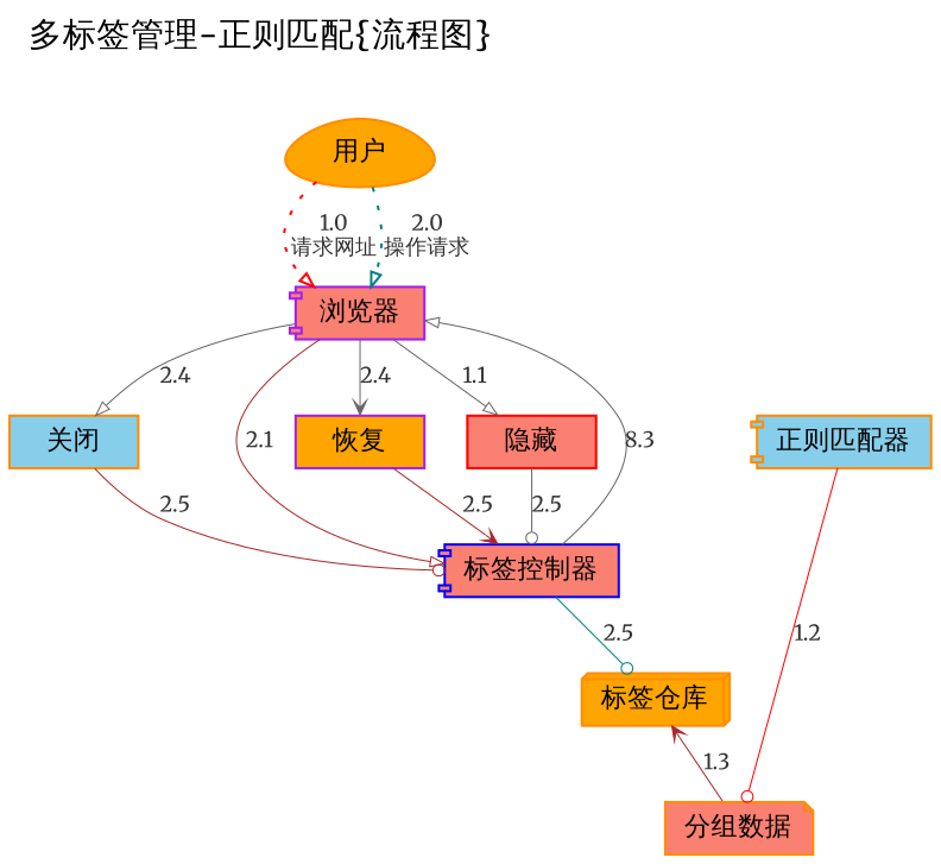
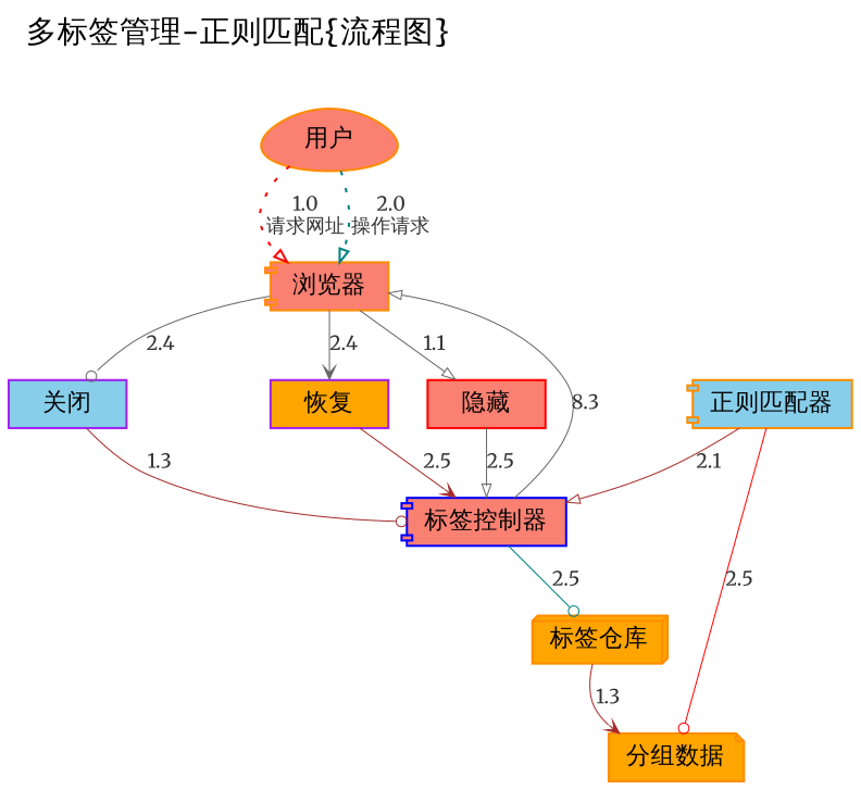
  digraph {
    fontname=Merriweather
    fontsize=14.0
    label="多标签管理-正则匹配{流程图}"
    labeljust=l
    labelloc=t
    rankdir=TB
    ranksep=0.3
    node [color=darkorange fillcolor=salmon fontname=Merriweather fontsize=11.0 shape=component style=filled]
    edge [arrowhead=onormal arrowsize=0.6 arrowtail=none color=gray40 fontcolor="#333333" fontname=Merriweather fontsize=9.0 style="setlinewidth(0.5)"]
-   n1 [fillcolor=orange height=0.3 label="用户" shape=egg]
-   n2 [color=purple height=0.3 label="浏览器"]
-   n3 [fillcolor=skyblue height=0.3 label="关闭" shape=box]
+   n1 [height=0.3 label="用户" shape=egg]
+   n2 [height=0.3 label="浏览器"]
+   n3 [color=purple fillcolor=skyblue height=0.3 label="关闭" shape=box]
    n4 [color=blue height=0.3 label="标签控制器"]
    n5 [color=purple fillcolor=orange height=0.3 label="恢复" shape=box]
    n6 [color=red height=0.3 label="隐藏" shape=box]
    n7 [fillcolor=orange height=0.3 label="标签仓库" shape=box3d]
    n8 [fillcolor=skyblue height=0.3 label="正则匹配器"]
-   n9 [height=0.3 label="分组数据" shape=note]
+   n9 [fillcolor=orange height=0.3 label="分组数据" shape=note]
    n1 -> n2 [color=red label="1.0\n请求网址" style=dotted]
    n1 -> n2 [color=teal label="2.0\n操作请求" style=dotted]
-   n2 -> n3 [label=2.4]
-   n2 -> n4 [color=brown label=2.1]
+   n2 -> n3 [arrowhead=odot label=2.4]
+   n8 -> n4 [color=brown label=2.1]
    n2 -> n5 [arrowhead=vee label=2.4]
    n2 -> n6 [label=1.1]
-   n3 -> n4 [arrowhead=odot color=brown label=2.5]
+   n3 -> n4 [arrowhead=odot color=brown label=1.3]
    n4 -> n2 [label=8.3]
    n4 -> n7 [arrowhead=odot color=teal label=2.5]
    n5 -> n4 [arrowhead=vee color=brown label=2.5]
-   n6 -> n4 [arrowhead=odot label=2.5]
-   n8 -> n9 [arrowhead=odot color=red label=1.2]
-   n9 -> n7 [arrowhead=vee color=brown label=1.3]
+   n6 -> n4 [label=2.5]
+   n8 -> n9 [arrowhead=odot color=red label=2.5]
+   n7 -> n9 [arrowhead=vee color=brown label=1.3]
  }
